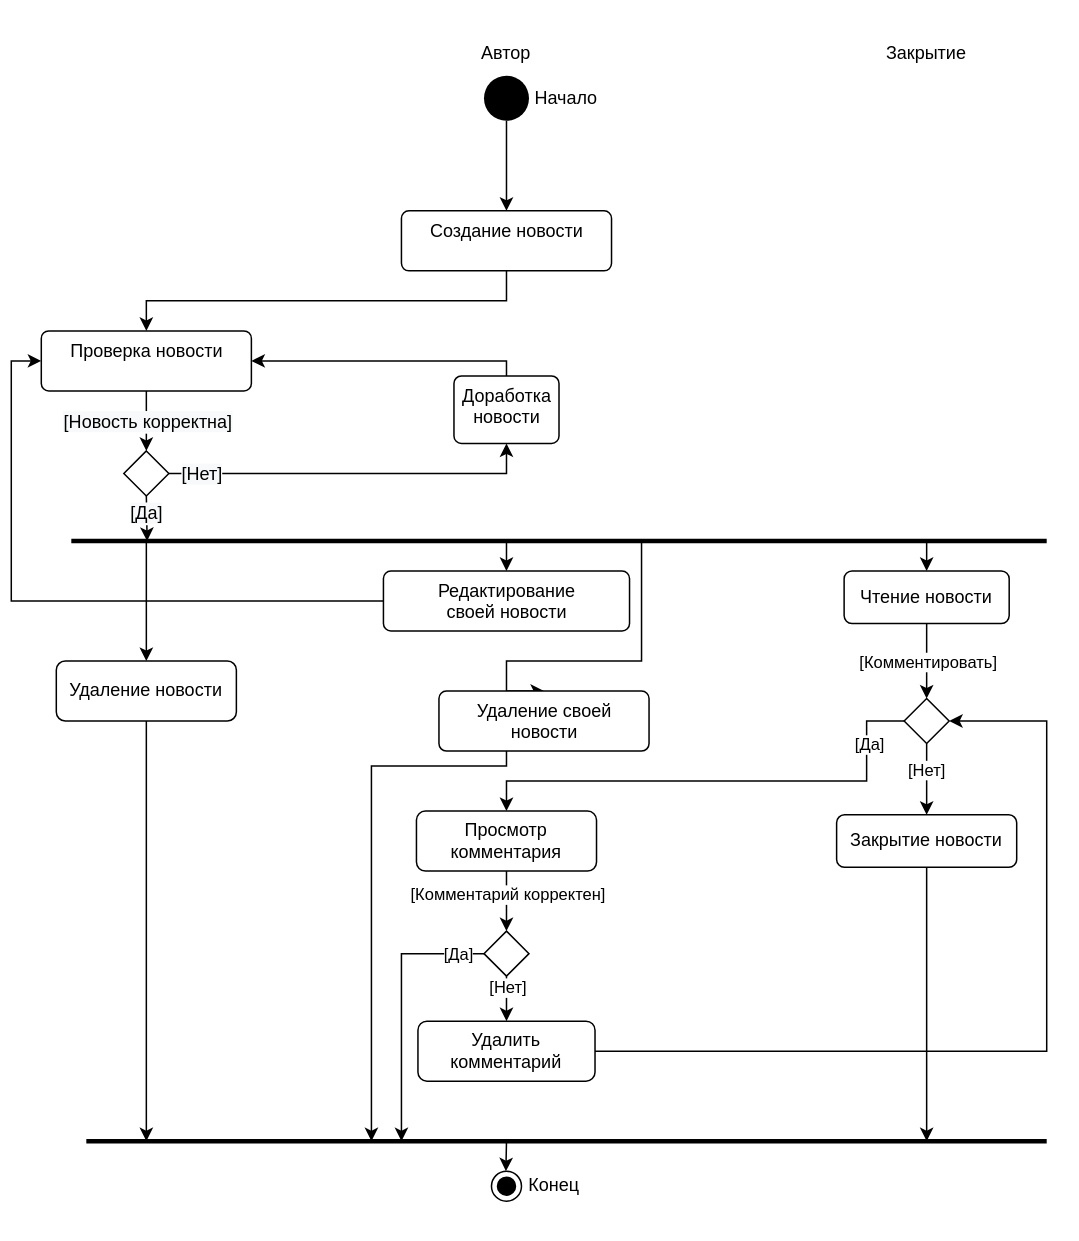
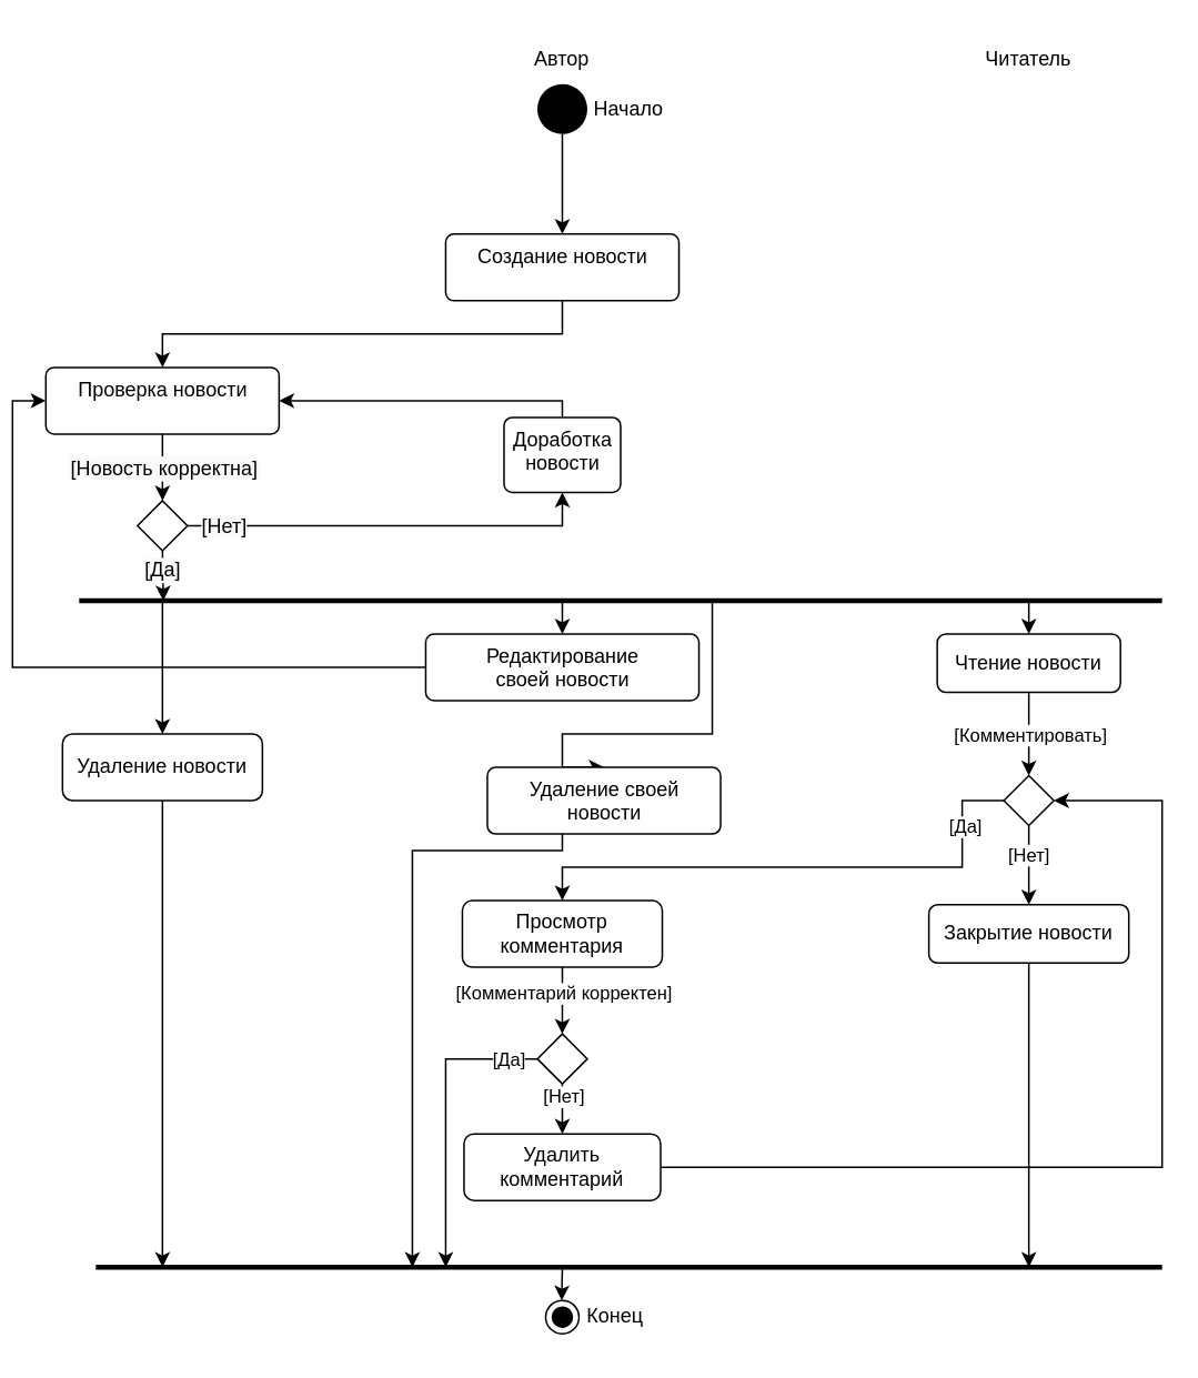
  <mxCell id="0" />
  <mxCell id="1" parent="0" />
  <mxCell id="2" value="Автор" style="text;html=1;strokeColor=none;fillColor=none;align=center;verticalAlign=middle;whiteSpace=wrap;rounded=0;" parent="1" vertex="1"><mxGeometry x="300" y="20" width="60" height="30" as="geometry" /></mxCell>
- <mxCell id="3" value="&lt;div&gt;Закрытие&lt;/div&gt;" style="text;html=1;strokeColor=none;fillColor=none;align=center;verticalAlign=middle;whiteSpace=wrap;rounded=0;" parent="1" vertex="1"><mxGeometry x="580" y="20" width="60" height="30" as="geometry" /></mxCell>
+ <mxCell id="3" value="&lt;div&gt;Читатель&lt;/div&gt;" style="text;html=1;strokeColor=none;fillColor=none;align=center;verticalAlign=middle;whiteSpace=wrap;rounded=0;" parent="1" vertex="1"><mxGeometry x="580" y="20" width="60" height="30" as="geometry" /></mxCell>
  <mxCell id="4" style="edgeStyle=orthogonalEdgeStyle;rounded=0;orthogonalLoop=1;jettySize=auto;html=1;" parent="1" source="5" target="7" edge="1"><mxGeometry relative="1" as="geometry" /></mxCell>
  <mxCell id="5" value="" style="ellipse;fillColor=#000000;strokeColor=none;" parent="1" vertex="1"><mxGeometry x="315" y="50" width="30" height="30" as="geometry" /></mxCell>
  <mxCell id="6" style="edgeStyle=orthogonalEdgeStyle;rounded=0;orthogonalLoop=1;jettySize=auto;html=1;entryX=0.5;entryY=0;entryDx=0;entryDy=0;" parent="1" source="7" target="9" edge="1"><mxGeometry relative="1" as="geometry"><mxPoint x="330" y="220" as="targetPoint" /><Array as="points"><mxPoint x="330" y="200" /><mxPoint x="90" y="200" /></Array></mxGeometry></mxCell>
  <mxCell id="7" value="Создание новости" style="html=1;align=center;verticalAlign=top;rounded=1;absoluteArcSize=1;arcSize=10;dashed=0;" parent="1" vertex="1"><mxGeometry x="260" y="140" width="140" height="40" as="geometry" /></mxCell>
  <mxCell id="8" style="edgeStyle=orthogonalEdgeStyle;rounded=0;orthogonalLoop=1;jettySize=auto;html=1;entryX=0.5;entryY=0;entryDx=0;entryDy=0;" parent="1" source="9" target="14" edge="1"><mxGeometry relative="1" as="geometry" /></mxCell>
  <mxCell id="9" value="Проверка новости" style="html=1;align=center;verticalAlign=top;rounded=1;absoluteArcSize=1;arcSize=10;dashed=0;" parent="1" vertex="1"><mxGeometry x="20" y="220" width="140" height="40" as="geometry" /></mxCell>
  <mxCell id="10" style="edgeStyle=orthogonalEdgeStyle;rounded=0;orthogonalLoop=1;jettySize=auto;html=1;entryX=0.5;entryY=1;entryDx=0;entryDy=0;" parent="1" source="14" target="16" edge="1"><mxGeometry relative="1" as="geometry"><mxPoint x="240" y="230" as="targetPoint" /><Array as="points"><mxPoint x="330" y="315" /></Array></mxGeometry></mxCell>
  <mxCell id="11" value="&lt;span style=&quot;font-size: 12px ; background-color: rgb(248 , 249 , 250)&quot;&gt;[Нет]&lt;/span&gt;" style="edgeLabel;html=1;align=center;verticalAlign=middle;resizable=0;points=[];" vertex="1" connectable="0" parent="10"><mxGeometry x="-0.831" relative="1" as="geometry"><mxPoint as="offset" /></mxGeometry></mxCell>
  <mxCell id="12" style="edgeStyle=orthogonalEdgeStyle;rounded=0;orthogonalLoop=1;jettySize=auto;html=1;exitX=0.5;exitY=1;exitDx=0;exitDy=0;startArrow=none;" edge="1" parent="1" source="14"><mxGeometry relative="1" as="geometry"><mxPoint x="90.529" y="360" as="targetPoint" /><mxPoint x="90" y="350" as="sourcePoint" /></mxGeometry></mxCell>
  <mxCell id="13" value="&lt;span style=&quot;font-size: 12px ; background-color: rgb(248 , 249 , 250)&quot;&gt;[Да]&lt;/span&gt;" style="edgeLabel;html=1;align=center;verticalAlign=middle;resizable=0;points=[];" vertex="1" connectable="0" parent="12"><mxGeometry x="-0.264" y="-1" relative="1" as="geometry"><mxPoint as="offset" /></mxGeometry></mxCell>
  <mxCell id="14" value="" style="rhombus;" parent="1" vertex="1"><mxGeometry x="75" y="300" width="30" height="30" as="geometry" /></mxCell>
  <mxCell id="15" style="edgeStyle=orthogonalEdgeStyle;rounded=0;orthogonalLoop=1;jettySize=auto;html=1;exitX=0.5;exitY=0;exitDx=0;exitDy=0;entryX=1;entryY=0.5;entryDx=0;entryDy=0;" edge="1" parent="1" source="16" target="9"><mxGeometry relative="1" as="geometry"><Array as="points"><mxPoint x="330" y="240" /></Array></mxGeometry></mxCell>
  <mxCell id="16" value="&lt;div&gt;&lt;span&gt;Доработка&lt;br&gt;&lt;/span&gt;новости&lt;/div&gt;" style="html=1;align=center;verticalAlign=top;rounded=1;absoluteArcSize=1;arcSize=10;dashed=0;" parent="1" vertex="1"><mxGeometry x="295" y="250" width="70" height="45" as="geometry" /></mxCell>
  <mxCell id="17" value="" style="endArrow=none;startArrow=none;endFill=0;startFill=0;endSize=8;html=1;verticalAlign=bottom;labelBackgroundColor=none;strokeWidth=3;rounded=0;" parent="1" edge="1"><mxGeometry width="160" relative="1" as="geometry"><mxPoint x="40" y="360" as="sourcePoint" /><mxPoint x="690" y="360" as="targetPoint" /></mxGeometry></mxCell>
  <mxCell id="18" style="edgeStyle=orthogonalEdgeStyle;rounded=0;orthogonalLoop=1;jettySize=auto;html=1;entryX=0.5;entryY=0;entryDx=0;entryDy=0;" parent="1" target="23" edge="1"><mxGeometry relative="1" as="geometry"><mxPoint x="420" y="360" as="sourcePoint" /><Array as="points"><mxPoint x="420" y="440" /><mxPoint x="330" y="440" /></Array></mxGeometry></mxCell>
  <mxCell id="19" style="edgeStyle=orthogonalEdgeStyle;rounded=0;orthogonalLoop=1;jettySize=auto;html=1;entryX=0;entryY=0.5;entryDx=0;entryDy=0;" edge="1" parent="1" source="21" target="9"><mxGeometry relative="1" as="geometry" /></mxCell>
  <mxCell id="20" value="&lt;span style=&quot;font-size: 12px ; background-color: rgb(248 , 249 , 250)&quot;&gt;[Новость корректна]&lt;/span&gt;" style="edgeLabel;html=1;align=center;verticalAlign=middle;resizable=0;points=[];" vertex="1" connectable="0" parent="19"><mxGeometry x="0.66" y="1" relative="1" as="geometry"><mxPoint x="91" y="-13" as="offset" /></mxGeometry></mxCell>
  <mxCell id="21" value="Редактирование &lt;br&gt;своей новости" style="html=1;align=center;verticalAlign=top;rounded=1;absoluteArcSize=1;arcSize=10;dashed=0;" parent="1" vertex="1"><mxGeometry x="248" y="380" width="164" height="40" as="geometry" /></mxCell>
  <mxCell id="22" style="edgeStyle=orthogonalEdgeStyle;rounded=0;orthogonalLoop=1;jettySize=auto;html=1;" edge="1" parent="1" source="23"><mxGeometry relative="1" as="geometry"><mxPoint x="240" y="760" as="targetPoint" /><Array as="points"><mxPoint x="330" y="510" /><mxPoint x="240" y="510" /></Array></mxGeometry></mxCell>
  <mxCell id="23" value="Удаление своей &lt;br&gt;новости" style="html=1;align=center;verticalAlign=top;rounded=1;absoluteArcSize=1;arcSize=10;dashed=0;" parent="1" vertex="1"><mxGeometry x="285" y="460" width="140" height="40" as="geometry" /></mxCell>
  <mxCell id="24" value="" style="endArrow=classic;html=1;rounded=0;entryX=0.5;entryY=0;entryDx=0;entryDy=0;" parent="1" edge="1" target="21"><mxGeometry width="50" height="50" relative="1" as="geometry"><mxPoint x="330" y="360" as="sourcePoint" /><mxPoint x="350" y="390" as="targetPoint" /><Array as="points"><mxPoint x="330" y="380" /></Array></mxGeometry></mxCell>
  <mxCell id="25" value="" style="endArrow=none;startArrow=none;endFill=0;startFill=0;endSize=8;html=1;verticalAlign=bottom;labelBackgroundColor=none;strokeWidth=3;rounded=0;" parent="1" edge="1"><mxGeometry width="160" relative="1" as="geometry"><mxPoint x="50" y="760" as="sourcePoint" /><mxPoint x="690" y="760" as="targetPoint" /></mxGeometry></mxCell>
  <mxCell id="26" value="" style="ellipse;html=1;shape=endState;fillColor=#000000;strokeColor=#000000;" parent="1" vertex="1"><mxGeometry x="320" y="780" width="20" height="20" as="geometry" /></mxCell>
  <mxCell id="27" value="" style="endArrow=classic;html=1;rounded=0;entryX=0.643;entryY=0;entryDx=0;entryDy=0;entryPerimeter=0;" parent="1" edge="1"><mxGeometry width="50" height="50" relative="1" as="geometry"><mxPoint x="330" y="760" as="sourcePoint" /><mxPoint x="329.602" y="780" as="targetPoint" /></mxGeometry></mxCell>
  <mxCell id="28" value="Конец" style="text;html=1;strokeColor=none;fillColor=none;align=center;verticalAlign=middle;whiteSpace=wrap;rounded=0;" parent="1" vertex="1"><mxGeometry x="332" y="775" width="60" height="30" as="geometry" /></mxCell>
  <mxCell id="29" value="Начало" style="text;html=1;strokeColor=none;fillColor=none;align=center;verticalAlign=middle;whiteSpace=wrap;rounded=0;" parent="1" vertex="1"><mxGeometry x="340" y="50" width="60" height="30" as="geometry" /></mxCell>
  <mxCell id="30" value="" style="edgeStyle=orthogonalEdgeStyle;rounded=0;orthogonalLoop=1;jettySize=auto;html=1;labelPosition=left;verticalLabelPosition=top;align=right;verticalAlign=bottom;" edge="1" parent="1" source="32" target="37"><mxGeometry relative="1" as="geometry" /></mxCell>
  <mxCell id="31" value="[Комментировать]" style="edgeLabel;html=1;align=center;verticalAlign=middle;resizable=0;points=[];" vertex="1" connectable="0" parent="30"><mxGeometry x="0.227" y="1" relative="1" as="geometry"><mxPoint x="-1" y="-6" as="offset" /></mxGeometry></mxCell>
  <mxCell id="32" value="Чтение новости" style="rounded=1;whiteSpace=wrap;html=1;" vertex="1" parent="1"><mxGeometry x="555" y="380" width="110" height="35" as="geometry" /></mxCell>
  <mxCell id="33" value="" style="edgeStyle=orthogonalEdgeStyle;rounded=0;orthogonalLoop=1;jettySize=auto;html=1;" edge="1" parent="1" source="37" target="44"><mxGeometry relative="1" as="geometry" /></mxCell>
  <mxCell id="34" value="[Нет]" style="edgeLabel;html=1;align=center;verticalAlign=middle;resizable=0;points=[];" vertex="1" connectable="0" parent="33"><mxGeometry x="-0.28" y="-1" relative="1" as="geometry"><mxPoint as="offset" /></mxGeometry></mxCell>
  <mxCell id="35" style="edgeStyle=orthogonalEdgeStyle;rounded=0;orthogonalLoop=1;jettySize=auto;html=1;entryX=0.5;entryY=0;entryDx=0;entryDy=0;" edge="1" parent="1" source="37" target="42"><mxGeometry relative="1" as="geometry"><Array as="points"><mxPoint x="570" y="480" /><mxPoint x="570" y="520" /><mxPoint x="330" y="520" /></Array></mxGeometry></mxCell>
  <mxCell id="36" value="[Да]" style="edgeLabel;html=1;align=center;verticalAlign=middle;resizable=0;points=[];" vertex="1" connectable="0" parent="35"><mxGeometry x="-0.795" y="1" relative="1" as="geometry"><mxPoint y="7" as="offset" /></mxGeometry></mxCell>
  <mxCell id="37" value="" style="rhombus;whiteSpace=wrap;html=1;" vertex="1" parent="1"><mxGeometry x="595" y="465" width="30" height="30" as="geometry" /></mxCell>
  <mxCell id="38" value="" style="edgeStyle=orthogonalEdgeStyle;rounded=0;orthogonalLoop=1;jettySize=auto;html=1;exitX=0.5;exitY=1;exitDx=0;exitDy=0;endArrow=none;" edge="1" parent="1" source="14"><mxGeometry relative="1" as="geometry"><mxPoint x="90" y="330" as="targetPoint" /><mxPoint x="90" y="330" as="sourcePoint" /></mxGeometry></mxCell>
  <mxCell id="39" value="" style="endArrow=classic;html=1;rounded=0;entryX=0.5;entryY=0;entryDx=0;entryDy=0;" edge="1" parent="1" target="32"><mxGeometry width="50" height="50" relative="1" as="geometry"><mxPoint x="610" y="360" as="sourcePoint" /><mxPoint x="530" y="380" as="targetPoint" /></mxGeometry></mxCell>
  <mxCell id="40" value="" style="edgeStyle=orthogonalEdgeStyle;rounded=0;orthogonalLoop=1;jettySize=auto;html=1;" edge="1" parent="1" source="42" target="49"><mxGeometry relative="1" as="geometry" /></mxCell>
  <mxCell id="41" value="[Комментарий корректен]" style="edgeLabel;html=1;align=center;verticalAlign=middle;resizable=0;points=[];" vertex="1" connectable="0" parent="40"><mxGeometry x="-0.255" relative="1" as="geometry"><mxPoint as="offset" /></mxGeometry></mxCell>
  <mxCell id="42" value="Просмотр комментария" style="rounded=1;whiteSpace=wrap;html=1;" vertex="1" parent="1"><mxGeometry x="270" y="540" width="120" height="40" as="geometry" /></mxCell>
  <mxCell id="43" style="edgeStyle=orthogonalEdgeStyle;rounded=0;orthogonalLoop=1;jettySize=auto;html=1;" edge="1" parent="1" source="44"><mxGeometry relative="1" as="geometry"><mxPoint x="610" y="760" as="targetPoint" /></mxGeometry></mxCell>
  <mxCell id="44" value="Закрытие новости" style="rounded=1;whiteSpace=wrap;html=1;" vertex="1" parent="1"><mxGeometry x="550" y="542.5" width="120" height="35" as="geometry" /></mxCell>
  <mxCell id="45" style="edgeStyle=orthogonalEdgeStyle;rounded=0;orthogonalLoop=1;jettySize=auto;html=1;" edge="1" parent="1" source="49"><mxGeometry relative="1" as="geometry"><mxPoint x="260" y="760" as="targetPoint" /><Array as="points"><mxPoint x="260" y="635" /><mxPoint x="260" y="760" /></Array></mxGeometry></mxCell>
  <mxCell id="46" value="[Да]" style="edgeLabel;html=1;align=center;verticalAlign=middle;resizable=0;points=[];" vertex="1" connectable="0" parent="45"><mxGeometry x="-0.803" relative="1" as="geometry"><mxPoint as="offset" /></mxGeometry></mxCell>
  <mxCell id="47" style="edgeStyle=orthogonalEdgeStyle;rounded=0;orthogonalLoop=1;jettySize=auto;html=1;entryX=0.5;entryY=0;entryDx=0;entryDy=0;" edge="1" parent="1" source="49" target="51"><mxGeometry relative="1" as="geometry" /></mxCell>
  <mxCell id="48" value="[Нет]" style="edgeLabel;html=1;align=center;verticalAlign=middle;resizable=0;points=[];" vertex="1" connectable="0" parent="47"><mxGeometry x="-0.706" relative="1" as="geometry"><mxPoint as="offset" /></mxGeometry></mxCell>
  <mxCell id="49" value="" style="rhombus;whiteSpace=wrap;html=1;" vertex="1" parent="1"><mxGeometry x="315" y="620" width="30" height="30" as="geometry" /></mxCell>
  <mxCell id="50" style="edgeStyle=orthogonalEdgeStyle;rounded=0;orthogonalLoop=1;jettySize=auto;html=1;entryX=1;entryY=0.5;entryDx=0;entryDy=0;" edge="1" parent="1" source="51" target="37"><mxGeometry relative="1" as="geometry"><Array as="points"><mxPoint x="690" y="700" /><mxPoint x="690" y="480" /></Array></mxGeometry></mxCell>
  <mxCell id="51" value="Удалить комментарий" style="rounded=1;whiteSpace=wrap;html=1;" vertex="1" parent="1"><mxGeometry x="271" y="680" width="118" height="40" as="geometry" /></mxCell>
  <mxCell id="52" style="edgeStyle=orthogonalEdgeStyle;rounded=0;orthogonalLoop=1;jettySize=auto;html=1;" edge="1" parent="1" source="53"><mxGeometry relative="1" as="geometry"><mxPoint x="90" y="760" as="targetPoint" /><Array as="points"><mxPoint x="90" y="760" /></Array></mxGeometry></mxCell>
  <mxCell id="53" value="Удаление новости" style="rounded=1;whiteSpace=wrap;html=1;" vertex="1" parent="1"><mxGeometry x="30" y="440" width="120" height="40" as="geometry" /></mxCell>
  <mxCell id="54" value="" style="endArrow=classic;html=1;rounded=0;entryX=0.5;entryY=0;entryDx=0;entryDy=0;" edge="1" parent="1" target="53"><mxGeometry width="50" height="50" relative="1" as="geometry"><mxPoint x="90" y="360" as="sourcePoint" /><mxPoint x="370" y="500" as="targetPoint" /></mxGeometry></mxCell>
